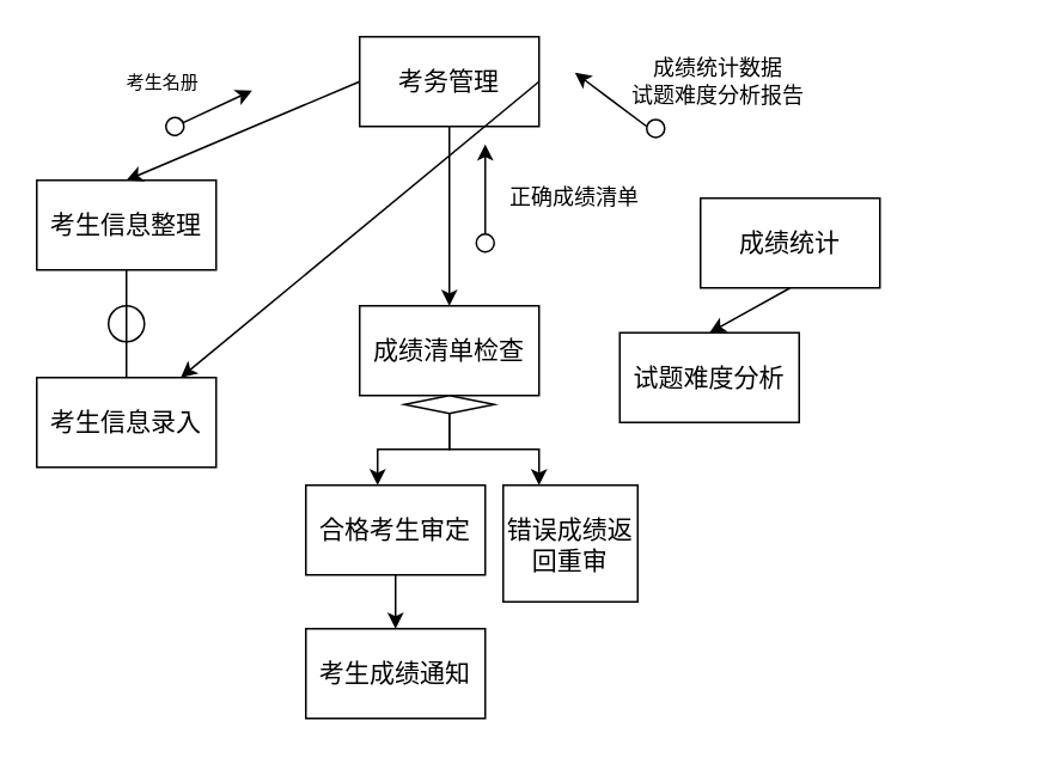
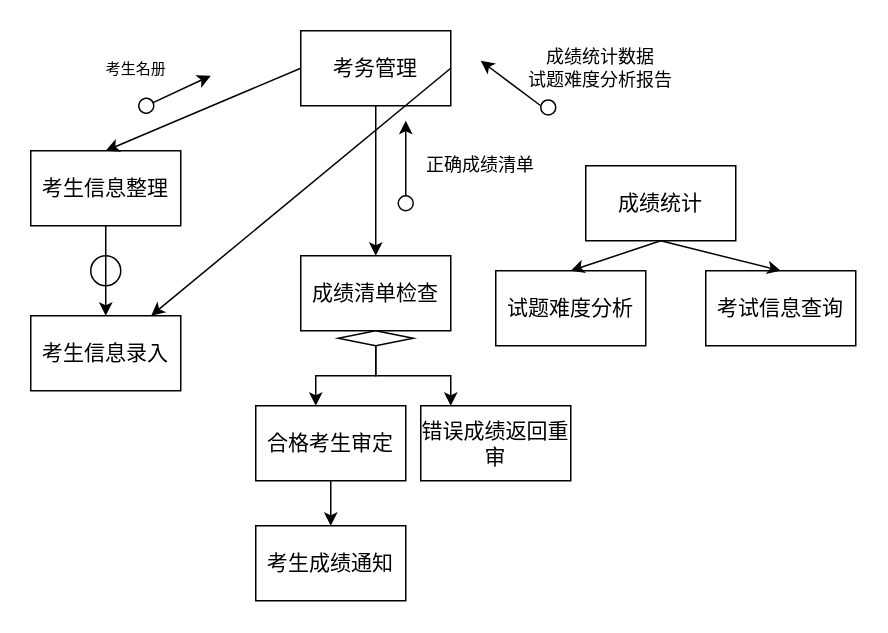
  <mxCell id="0" />
  <mxCell id="1" parent="0" />
  <mxCell id="2" value="" style="ellipse;whiteSpace=wrap;html=1;aspect=fixed;" vertex="1" parent="1"><mxGeometry x="60" y="170" width="20" height="20" as="geometry" /></mxCell>
  <mxCell id="3" value="&lt;span style=&quot;font-size: 10.5pt&quot;&gt;考生信息录入&lt;/span&gt;" style="rounded=0;whiteSpace=wrap;html=1;" vertex="1" parent="1"><mxGeometry x="20" y="210" width="100" height="50" as="geometry" /></mxCell>
- <mxCell id="4" style="edgeStyle=orthogonalEdgeStyle;rounded=0;orthogonalLoop=1;jettySize=auto;html=1;endArrow=none;" edge="1" parent="1" source="5" target="3"><mxGeometry relative="1" as="geometry" /></mxCell>
+ <mxCell id="4" style="edgeStyle=orthogonalEdgeStyle;rounded=0;orthogonalLoop=1;jettySize=auto;html=1;" edge="1" parent="1" source="5" target="3"><mxGeometry relative="1" as="geometry" /></mxCell>
  <mxCell id="5" value="&lt;span style=&quot;font-size: 10.5pt&quot;&gt;考生信息整理&lt;/span&gt;" style="rounded=0;whiteSpace=wrap;html=1;" vertex="1" parent="1"><mxGeometry x="20" y="100" width="100" height="50" as="geometry" /></mxCell>
  <mxCell id="6" style="edgeStyle=orthogonalEdgeStyle;rounded=0;orthogonalLoop=1;jettySize=auto;html=1;" edge="1" parent="1" source="7" target="9"><mxGeometry relative="1" as="geometry"><Array as="points"><mxPoint x="250" y="250" /><mxPoint x="210" y="250" /></Array></mxGeometry></mxCell>
  <mxCell id="7" value="&lt;span style=&quot;font-size: 10.5pt&quot;&gt;成绩清单检查&lt;/span&gt;" style="rounded=0;whiteSpace=wrap;html=1;" vertex="1" parent="1"><mxGeometry x="200" y="170" width="100" height="50" as="geometry" /></mxCell>
  <mxCell id="8" style="edgeStyle=orthogonalEdgeStyle;rounded=0;orthogonalLoop=1;jettySize=auto;html=1;" edge="1" parent="1" source="9" target="10"><mxGeometry relative="1" as="geometry" /></mxCell>
  <mxCell id="9" value="&lt;span style=&quot;font-size: 14px&quot;&gt;合格考生审定&lt;/span&gt;" style="rounded=0;whiteSpace=wrap;html=1;" vertex="1" parent="1"><mxGeometry x="170" y="270" width="100" height="50" as="geometry" /></mxCell>
  <mxCell id="10" value="&lt;span style=&quot;font-size: 10.5pt&quot;&gt;考生成绩通知&lt;/span&gt;" style="rounded=0;whiteSpace=wrap;html=1;" vertex="1" parent="1"><mxGeometry x="170" y="350" width="100" height="50" as="geometry" /></mxCell>
  <mxCell id="11" value="&lt;span style=&quot;font-size: 10.5pt&quot;&gt;成绩统计&lt;/span&gt;" style="rounded=0;whiteSpace=wrap;html=1;" vertex="1" parent="1"><mxGeometry x="390" y="110" width="100" height="50" as="geometry" /></mxCell>
- <mxCell id="12" value="&lt;span style=&quot;font-size: 10.5pt&quot;&gt;试题难度分析&lt;/span&gt;" style="rounded=0;whiteSpace=wrap;html=1;" vertex="1" parent="1"><mxGeometry x="345" y="185" width="100" height="50" as="geometry" /></mxCell>
+ <mxCell id="12" value="&lt;span style=&quot;font-size: 10.5pt&quot;&gt;试题难度分析&lt;/span&gt;" style="rounded=0;whiteSpace=wrap;html=1;" vertex="1" parent="1"><mxGeometry x="330" y="180" width="100" height="50" as="geometry" /></mxCell>
+ <mxCell id="13" value="&lt;span style=&quot;font-size: 10.5pt&quot;&gt;考试信息查询&lt;/span&gt;" style="rounded=0;whiteSpace=wrap;html=1;" vertex="1" parent="1"><mxGeometry x="470" y="180" width="100" height="50" as="geometry" /></mxCell>
  <mxCell id="14" value="" style="endArrow=classic;html=1;exitX=0;exitY=0.5;exitDx=0;exitDy=0;entryX=0.5;entryY=0;entryDx=0;entryDy=0;" edge="1" parent="1" source="18" target="5"><mxGeometry width="50" height="50" relative="1" as="geometry"><mxPoint x="60" y="10" as="sourcePoint" /><mxPoint x="110" y="-40" as="targetPoint" /></mxGeometry></mxCell>
  <mxCell id="15" style="edgeStyle=orthogonalEdgeStyle;rounded=0;orthogonalLoop=1;jettySize=auto;html=1;" edge="1" parent="1" source="16" target="23"><mxGeometry relative="1" as="geometry"><Array as="points"><mxPoint x="250" y="250" /><mxPoint x="300" y="250" /></Array></mxGeometry></mxCell>
  <mxCell id="16" value="" style="rhombus;whiteSpace=wrap;html=1;" vertex="1" parent="1"><mxGeometry x="225" y="220" width="50" height="10" as="geometry" /></mxCell>
  <mxCell id="17" style="edgeStyle=orthogonalEdgeStyle;rounded=0;orthogonalLoop=1;jettySize=auto;html=1;" edge="1" parent="1" source="18" target="7"><mxGeometry relative="1" as="geometry" /></mxCell>
  <mxCell id="18" value="&lt;font style=&quot;font-size: 14px&quot;&gt;考务管理&lt;/font&gt;" style="rounded=0;whiteSpace=wrap;html=1;" vertex="1" parent="1"><mxGeometry x="200" y="20" width="100" height="50" as="geometry" /></mxCell>
  <mxCell id="19" value="" style="group" vertex="1" connectable="0" parent="1"><mxGeometry x="90.876" y="50" width="49.124" height="26.124" as="geometry" /></mxCell>
  <mxCell id="20" value="" style="endArrow=classic;html=1;startArrow=none;" edge="1" parent="19" source="21"><mxGeometry x="-0.876" width="50" height="50" as="geometry"><mxPoint x="2.124" y="26" as="sourcePoint" /><mxPoint x="49.124" as="targetPoint" /></mxGeometry></mxCell>
  <mxCell id="21" value="" style="ellipse;whiteSpace=wrap;html=1;aspect=fixed;direction=south;rotation=-15;" vertex="1" parent="19"><mxGeometry x="1.124" y="15" width="10" height="10" as="geometry" /></mxCell>
  <mxCell id="22" value="&lt;font style=&quot;font-size: 10px&quot;&gt;考生名册&lt;/font&gt;" style="text;html=1;strokeColor=none;fillColor=none;align=center;verticalAlign=middle;whiteSpace=wrap;rounded=0;" vertex="1" parent="1"><mxGeometry x="61" y="35" width="59" height="20" as="geometry" /></mxCell>
- <mxCell id="23" value="&lt;span style=&quot;font-size: 10.5pt&quot;&gt;错误成绩返回重审&lt;/span&gt;" style="rounded=0;whiteSpace=wrap;html=1;" vertex="1" parent="1"><mxGeometry x="280" y="270" width="75" height="65" as="geometry" /></mxCell>
+ <mxCell id="23" value="&lt;span style=&quot;font-size: 10.5pt&quot;&gt;错误成绩返回重审&lt;/span&gt;" style="rounded=0;whiteSpace=wrap;html=1;" vertex="1" parent="1"><mxGeometry x="280" y="270" width="100" height="50" as="geometry" /></mxCell>
  <mxCell id="24" value="" style="endArrow=classic;html=1;exitX=1;exitY=0.5;exitDx=0;exitDy=0;" edge="1" parent="1" source="18" target="3"><mxGeometry width="50" height="50" relative="1" as="geometry"><mxPoint x="310" y="100" as="sourcePoint" /><mxPoint x="360" y="50" as="targetPoint" /></mxGeometry></mxCell>
  <mxCell id="25" value="" style="endArrow=classic;html=1;entryX=0.5;entryY=0;entryDx=0;entryDy=0;exitX=0.5;exitY=1;exitDx=0;exitDy=0;" edge="1" parent="1" source="11" target="12"><mxGeometry width="50" height="50" relative="1" as="geometry"><mxPoint x="420" y="280" as="sourcePoint" /><mxPoint x="470" y="230" as="targetPoint" /></mxGeometry></mxCell>
+ <mxCell id="26" value="" style="endArrow=classic;html=1;exitX=0.5;exitY=1;exitDx=0;exitDy=0;entryX=0.5;entryY=0;entryDx=0;entryDy=0;" edge="1" parent="1" source="11" target="13"><mxGeometry width="50" height="50" relative="1" as="geometry"><mxPoint x="490" y="300" as="sourcePoint" /><mxPoint x="540" y="250" as="targetPoint" /></mxGeometry></mxCell>
  <mxCell id="27" value="" style="endArrow=classic;html=1;startArrow=none;" edge="1" parent="1"><mxGeometry width="50" height="50" relative="1" as="geometry"><mxPoint x="270" y="130" as="sourcePoint" /><mxPoint x="270" y="80" as="targetPoint" /></mxGeometry></mxCell>
  <mxCell id="28" value="" style="ellipse;whiteSpace=wrap;html=1;aspect=fixed;" vertex="1" parent="1"><mxGeometry x="265" y="130" width="10" height="10" as="geometry" /></mxCell>
  <mxCell id="29" value="正确成绩清单" style="text;html=1;strokeColor=none;fillColor=none;align=center;verticalAlign=middle;whiteSpace=wrap;rounded=0;" vertex="1" parent="1"><mxGeometry x="280" y="100" width="80" height="20" as="geometry" /></mxCell>
  <mxCell id="30" value="" style="endArrow=classic;html=1;" edge="1" parent="1"><mxGeometry width="50" height="50" relative="1" as="geometry"><mxPoint x="360" y="70" as="sourcePoint" /><mxPoint x="320" y="40" as="targetPoint" /></mxGeometry></mxCell>
  <mxCell id="31" value="" style="ellipse;whiteSpace=wrap;html=1;aspect=fixed;" vertex="1" parent="1"><mxGeometry x="360" y="66.12" width="10" height="10" as="geometry" /></mxCell>
  <mxCell id="32" value="成绩统计数据&lt;br&gt;试题难度分析报告" style="text;html=1;strokeColor=none;fillColor=none;align=center;verticalAlign=middle;whiteSpace=wrap;rounded=0;" vertex="1" parent="1"><mxGeometry x="350" y="35" width="100" height="20" as="geometry" /></mxCell>
